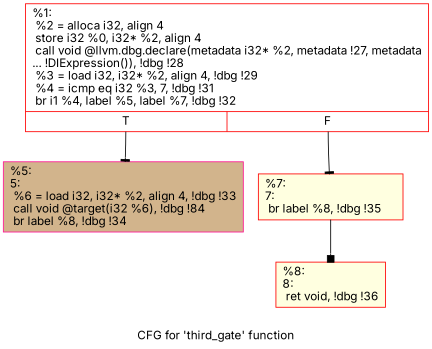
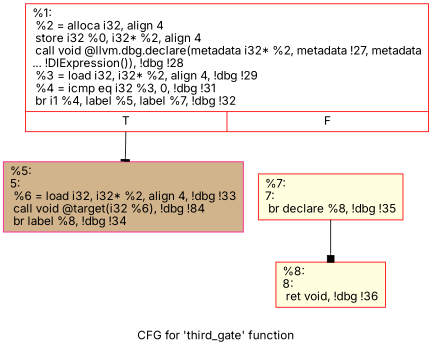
  digraph {
    fontname=Inter
    label="CFG for 'third_gate' function"
    node [color=red fillcolor=lightyellow fontname=Inter shape=record style=filled]
    edge [arrowhead=tee fontname=Inter]
-   n1 [fillcolor=white label="{%1:\l  %2 = alloca i32, align 4\l  store i32 %0, i32* %2, align 4\l  call void @llvm.dbg.declare(metadata i32* %2, metadata !27, metadata\l... !DIExpression()), !dbg !28\l  %3 = load i32, i32* %2, align 4, !dbg !29\l  %4 = icmp eq i32 %3, 7, !dbg !31\l  br i1 %4, label %5, label %7, !dbg !32\l|{<s0>T|<s1>F}}"]
+   n1 [fillcolor=white label="{%1:\l  %2 = alloca i32, align 4\l  store i32 %0, i32* %2, align 4\l  call void @llvm.dbg.declare(metadata i32* %2, metadata !27, metadata\l... !DIExpression()), !dbg !28\l  %3 = load i32, i32* %2, align 4, !dbg !29\l  %4 = icmp eq i32 %3, 0, !dbg !31\l  br i1 %4, label %5, label %7, !dbg !32\l|{<s0>T|<s1>F}}"]
    n2 [color=deeppink fillcolor=tan label="{%5:\l5:                                                \l  %6 = load i32, i32* %2, align 4, !dbg !33\l  call void @target(i32 %6), !dbg !84\l  br label %8, !dbg !34\l}"]
-   n3 [label="{%7:\l7:                                                \l  br label %8, !dbg !35\l}"]
+   n3 [label="{%7:\l7:                                                \l  br declare %8, !dbg !35\l}"]
    n4 [label="{%8:\l8:                                                \l  ret void, !dbg !36\l}"]
    n1 -> n2 [tailport=s0]
-   n1 -> n3 [tailport=s1]
    n3 -> n4 [arrowhead=box]
  }
